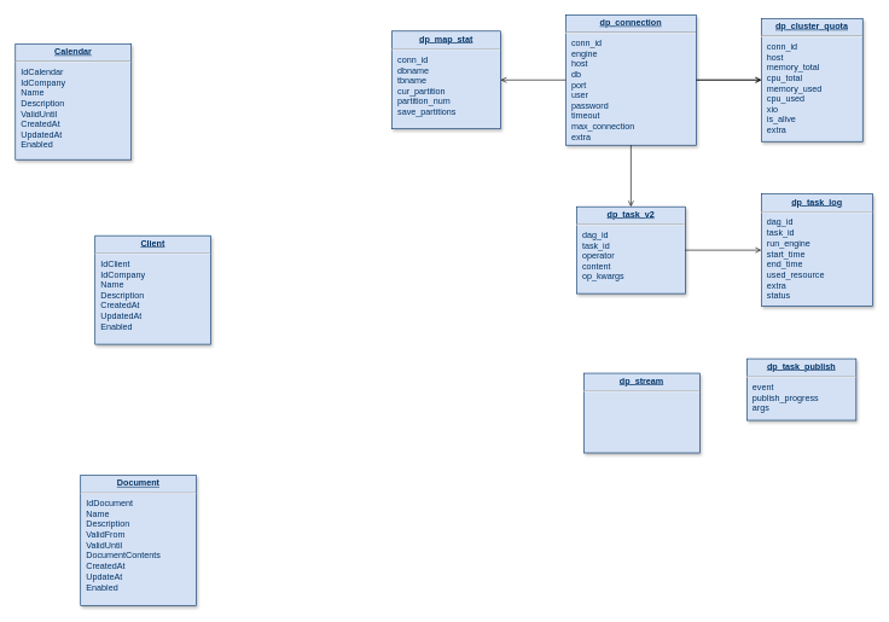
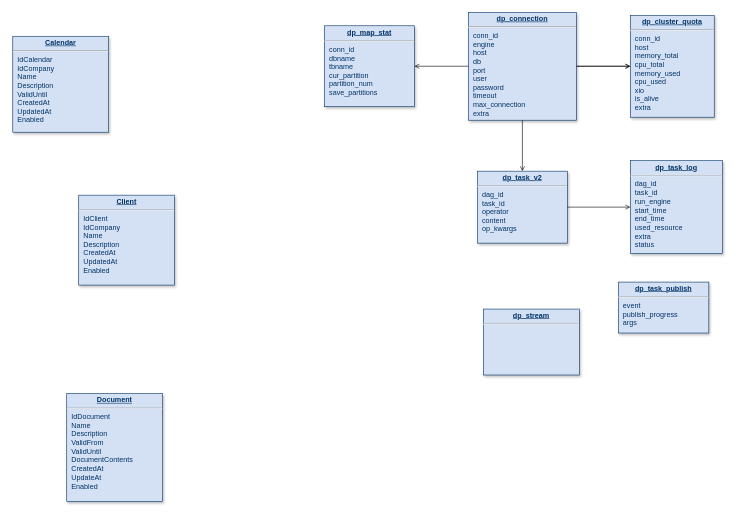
  <mxCell id="0" />
  <mxCell id="1" parent="0" />
  <mxCell id="2" value="&lt;p style=&quot;margin: 0px; margin-top: 4px; text-align: center; text-decoration: underline;&quot;&gt;&lt;strong&gt;Calendar&lt;/strong&gt;&lt;/p&gt;&lt;hr /&gt;&lt;p style=&quot;margin: 0px; margin-left: 8px;&quot;&gt;IdCalendar&lt;/p&gt;&lt;p style=&quot;margin: 0px; margin-left: 8px;&quot;&gt;IdCompany&lt;/p&gt;&lt;p style=&quot;margin: 0px; margin-left: 8px;&quot;&gt;Name&lt;/p&gt;&lt;p style=&quot;margin: 0px; margin-left: 8px;&quot;&gt;Description&lt;/p&gt;&lt;p style=&quot;margin: 0px; margin-left: 8px;&quot;&gt;ValidUntil&lt;/p&gt;&lt;p style=&quot;margin: 0px; margin-left: 8px;&quot;&gt;CreatedAt&lt;/p&gt;&lt;p style=&quot;margin: 0px; margin-left: 8px;&quot;&gt;UpdatedAt&lt;/p&gt;&lt;p style=&quot;margin: 0px; margin-left: 8px;&quot;&gt;Enabled&lt;/p&gt;" style="verticalAlign=top;align=left;overflow=fill;fontSize=12;fontFamily=Helvetica;html=1;strokeColor=#003366;shadow=1;fillColor=#D4E1F5;fontColor=#003366" parent="1" vertex="1"><mxGeometry x="20" y="60" width="160" height="160" as="geometry" /></mxCell>
  <mxCell id="3" value="" style="edgeStyle=none;rounded=1;orthogonalLoop=1;jettySize=auto;html=1;endArrow=open;endFill=0;" edge="1" parent="1" source="4" target="8"><mxGeometry relative="1" as="geometry" /></mxCell>
  <mxCell id="4" value="&lt;p style=&quot;margin: 0px ; margin-top: 4px ; text-align: center ; text-decoration: underline&quot;&gt;&lt;b&gt;dp_connection&lt;/b&gt;&lt;/p&gt;&lt;hr&gt;&lt;p style=&quot;margin: 0px ; margin-left: 8px&quot;&gt;conn_id&lt;br&gt;&lt;/p&gt;&lt;p style=&quot;margin: 0px ; margin-left: 8px&quot;&gt;engine&lt;/p&gt;&lt;p style=&quot;margin: 0px ; margin-left: 8px&quot;&gt;host&lt;br&gt;&lt;/p&gt;&lt;p style=&quot;margin: 0px ; margin-left: 8px&quot;&gt;db&lt;/p&gt;&lt;p style=&quot;margin: 0px ; margin-left: 8px&quot;&gt;port&lt;/p&gt;&lt;p style=&quot;margin: 0px ; margin-left: 8px&quot;&gt;user&lt;br&gt;&lt;/p&gt;&lt;p style=&quot;margin: 0px ; margin-left: 8px&quot;&gt;password&lt;br&gt;&lt;/p&gt;&lt;p style=&quot;margin: 0px ; margin-left: 8px&quot;&gt;timeout&lt;/p&gt;&lt;p style=&quot;margin: 0px ; margin-left: 8px&quot;&gt;max_connection&lt;br&gt;&lt;/p&gt;&lt;p style=&quot;margin: 0px ; margin-left: 8px&quot;&gt;extra&lt;br&gt;&lt;/p&gt;&lt;p style=&quot;margin: 0px ; margin-left: 8px&quot;&gt;&lt;br&gt;&lt;/p&gt;&lt;p style=&quot;margin: 0px ; margin-left: 8px&quot;&gt;&lt;br&gt;&lt;/p&gt;&lt;p style=&quot;margin: 0px ; margin-left: 8px&quot;&gt;&lt;br&gt;&lt;/p&gt;&lt;p style=&quot;margin: 0px ; margin-left: 8px&quot;&gt;&lt;br&gt;&lt;/p&gt;&lt;p style=&quot;margin: 0px ; margin-left: 8px&quot;&gt;&lt;br&gt;&lt;/p&gt;" style="verticalAlign=top;align=left;overflow=fill;fontSize=12;fontFamily=Helvetica;html=1;strokeColor=#003366;shadow=1;fillColor=#D4E1F5;fontColor=#003366" parent="1" vertex="1"><mxGeometry x="780" y="20" width="180" height="180" as="geometry" /></mxCell>
  <mxCell id="5" value="&lt;p style=&quot;margin: 0px; margin-top: 4px; text-align: center; text-decoration: underline;&quot;&gt;&lt;strong&gt;Client&lt;/strong&gt;&lt;/p&gt;&lt;hr /&gt;&lt;p style=&quot;margin: 0px; margin-left: 8px;&quot;&gt;IdClient&lt;/p&gt;&lt;p style=&quot;margin: 0px; margin-left: 8px;&quot;&gt;IdCompany&lt;/p&gt;&lt;p style=&quot;margin: 0px; margin-left: 8px;&quot;&gt;Name&lt;/p&gt;&lt;p style=&quot;margin: 0px; margin-left: 8px;&quot;&gt;Description&lt;/p&gt;&lt;p style=&quot;margin: 0px; margin-left: 8px;&quot;&gt;CreatedAt&lt;/p&gt;&lt;p style=&quot;margin: 0px; margin-left: 8px;&quot;&gt;UpdatedAt&lt;/p&gt;&lt;p style=&quot;margin: 0px; margin-left: 8px;&quot;&gt;Enabled&lt;/p&gt;" style="verticalAlign=top;align=left;overflow=fill;fontSize=12;fontFamily=Helvetica;html=1;strokeColor=#003366;shadow=1;fillColor=#D4E1F5;fontColor=#003366" parent="1" vertex="1"><mxGeometry x="130" y="325" width="160" height="150" as="geometry" /></mxCell>
  <mxCell id="6" value="&lt;p style=&quot;margin: 0px; margin-top: 4px; text-align: center; text-decoration: underline;&quot;&gt;&lt;strong&gt;Document&lt;/strong&gt;&lt;/p&gt;&lt;hr /&gt;&lt;p style=&quot;margin: 0px; margin-left: 8px;&quot;&gt;IdDocument&lt;/p&gt;&lt;p style=&quot;margin: 0px; margin-left: 8px;&quot;&gt;Name&lt;/p&gt;&lt;p style=&quot;margin: 0px; margin-left: 8px;&quot;&gt;Description&lt;/p&gt;&lt;p style=&quot;margin: 0px; margin-left: 8px;&quot;&gt;ValidFrom&lt;/p&gt;&lt;p style=&quot;margin: 0px; margin-left: 8px;&quot;&gt;ValidUntil&lt;/p&gt;&lt;p style=&quot;margin: 0px; margin-left: 8px;&quot;&gt;DocumentContents&lt;/p&gt;&lt;p style=&quot;margin: 0px; margin-left: 8px;&quot;&gt;CreatedAt&lt;/p&gt;&lt;p style=&quot;margin: 0px; margin-left: 8px;&quot;&gt;UpdateAt&lt;/p&gt;&lt;p style=&quot;margin: 0px; margin-left: 8px;&quot;&gt;Enabled&lt;/p&gt;" style="verticalAlign=top;align=left;overflow=fill;fontSize=12;fontFamily=Helvetica;html=1;strokeColor=#003366;shadow=1;fillColor=#D4E1F5;fontColor=#003366" parent="1" vertex="1"><mxGeometry x="110" y="656.16" width="160" height="180" as="geometry" /></mxCell>
  <mxCell id="7" value="&lt;p style=&quot;margin: 0px ; margin-top: 4px ; text-align: center ; text-decoration: underline&quot;&gt;&lt;b&gt;dp_task_log&lt;/b&gt;&lt;/p&gt;&lt;hr&gt;&lt;p style=&quot;margin: 0px ; margin-left: 8px&quot;&gt;dag_id&lt;/p&gt;&lt;p style=&quot;margin: 0px ; margin-left: 8px&quot;&gt;task_id&lt;/p&gt;&lt;p style=&quot;margin: 0px ; margin-left: 8px&quot;&gt;run_engine&lt;br&gt;&lt;/p&gt;&lt;p style=&quot;margin: 0px ; margin-left: 8px&quot;&gt;start_time&lt;/p&gt;&lt;p style=&quot;margin: 0px ; margin-left: 8px&quot;&gt;end_time&lt;/p&gt;&lt;p style=&quot;margin: 0px ; margin-left: 8px&quot;&gt;used_resource&lt;/p&gt;&lt;p style=&quot;margin: 0px ; margin-left: 8px&quot;&gt;extra&lt;/p&gt;&lt;p style=&quot;margin: 0px ; margin-left: 8px&quot;&gt;status&lt;/p&gt;&lt;p style=&quot;margin: 0px ; margin-left: 8px&quot;&gt;&lt;br&gt;&lt;/p&gt;" style="verticalAlign=top;align=left;overflow=fill;fontSize=12;fontFamily=Helvetica;html=1;strokeColor=#003366;shadow=1;fillColor=#D4E1F5;fontColor=#003366" vertex="1" parent="1"><mxGeometry x="1050" y="267.5" width="154" height="155" as="geometry" /></mxCell>
  <mxCell id="8" value="&lt;p style=&quot;margin: 0px ; margin-top: 4px ; text-align: center ; text-decoration: underline&quot;&gt;&lt;b&gt;dp_cluster_quota&lt;/b&gt;&lt;/p&gt;&lt;hr&gt;&lt;p style=&quot;margin: 0px ; margin-left: 8px&quot;&gt;conn_id&lt;/p&gt;&lt;p style=&quot;margin: 0px ; margin-left: 8px&quot;&gt;host&lt;/p&gt;&lt;p style=&quot;margin: 0px ; margin-left: 8px&quot;&gt;memory_total&lt;/p&gt;&lt;p style=&quot;margin: 0px ; margin-left: 8px&quot;&gt;cpu_total&lt;/p&gt;&lt;p style=&quot;margin: 0px ; margin-left: 8px&quot;&gt;memory_used&lt;/p&gt;&lt;p style=&quot;margin: 0px ; margin-left: 8px&quot;&gt;cpu_used&lt;/p&gt;&lt;p style=&quot;margin: 0px ; margin-left: 8px&quot;&gt;xio&lt;/p&gt;&lt;p style=&quot;margin: 0px ; margin-left: 8px&quot;&gt;is_alive&lt;/p&gt;&lt;p style=&quot;margin: 0px ; margin-left: 8px&quot;&gt;extra&lt;/p&gt;&lt;p style=&quot;margin: 0px ; margin-left: 8px&quot;&gt;&lt;br&gt;&lt;/p&gt;&lt;p style=&quot;margin: 0px ; margin-left: 8px&quot;&gt;&lt;br&gt;&lt;/p&gt;&lt;p style=&quot;margin: 0px ; margin-left: 8px&quot;&gt;&lt;br&gt;&lt;/p&gt;&lt;p style=&quot;margin: 0px ; margin-left: 8px&quot;&gt;&lt;br&gt;&lt;/p&gt;&lt;p style=&quot;margin: 0px ; margin-left: 8px&quot;&gt;&lt;br&gt;&lt;/p&gt;&lt;p style=&quot;margin: 0px ; margin-left: 8px&quot;&gt;&lt;br&gt;&lt;/p&gt;" style="verticalAlign=top;align=left;overflow=fill;fontSize=12;fontFamily=Helvetica;html=1;strokeColor=#003366;shadow=1;fillColor=#D4E1F5;fontColor=#003366" vertex="1" parent="1"><mxGeometry x="1050" y="25" width="140" height="170" as="geometry" /></mxCell>
  <mxCell id="9" value="" style="endArrow=open;html=1;rounded=1;endFill=0;" edge="1" parent="1" source="4" target="8"><mxGeometry width="50" height="50" relative="1" as="geometry"><mxPoint x="950" y="360" as="sourcePoint" /><mxPoint x="1080" y="205" as="targetPoint" /></mxGeometry></mxCell>
- <mxCell id="10" value="&lt;p style=&quot;margin: 0px ; margin-top: 4px ; text-align: center ; text-decoration: underline&quot;&gt;&lt;b&gt;dp_task_publish&lt;/b&gt;&lt;/p&gt;&lt;hr&gt;&lt;p style=&quot;margin: 0px ; margin-left: 8px&quot;&gt;event&lt;/p&gt;&lt;p style=&quot;margin: 0px ; margin-left: 8px&quot;&gt;publish_progress&lt;/p&gt;&lt;p style=&quot;margin: 0px ; margin-left: 8px&quot;&gt;args&lt;/p&gt;&lt;p style=&quot;margin: 0px ; margin-left: 8px&quot;&gt;&lt;br&gt;&lt;/p&gt;" style="verticalAlign=top;align=left;overflow=fill;fontSize=12;fontFamily=Helvetica;html=1;strokeColor=#003366;shadow=1;fillColor=#D4E1F5;fontColor=#003366" vertex="1" parent="1"><mxGeometry x="1030" y="495" width="151" height="85" as="geometry" /></mxCell>
+ <mxCell id="10" value="&lt;p style=&quot;margin: 0px ; margin-top: 4px ; text-align: center ; text-decoration: underline&quot;&gt;&lt;b&gt;dp_task_publish&lt;/b&gt;&lt;/p&gt;&lt;hr&gt;&lt;p style=&quot;margin: 0px ; margin-left: 8px&quot;&gt;event&lt;/p&gt;&lt;p style=&quot;margin: 0px ; margin-left: 8px&quot;&gt;publish_progress&lt;/p&gt;&lt;p style=&quot;margin: 0px ; margin-left: 8px&quot;&gt;args&lt;/p&gt;&lt;p style=&quot;margin: 0px ; margin-left: 8px&quot;&gt;&lt;br&gt;&lt;/p&gt;" style="verticalAlign=top;align=left;overflow=fill;fontSize=12;fontFamily=Helvetica;html=1;strokeColor=#003366;shadow=1;fillColor=#D4E1F5;fontColor=#003366" vertex="1" parent="1"><mxGeometry x="1030" y="470" width="151" height="85" as="geometry" /></mxCell>
  <mxCell id="11" value="&lt;p style=&quot;margin: 0px ; margin-top: 4px ; text-align: center ; text-decoration: underline&quot;&gt;&lt;b&gt;dp_task_v2&lt;/b&gt;&lt;/p&gt;&lt;hr&gt;&lt;p style=&quot;margin: 0px ; margin-left: 8px&quot;&gt;&lt;span&gt;dag_id&lt;/span&gt;&lt;br&gt;&lt;/p&gt;&lt;p style=&quot;margin: 0px ; margin-left: 8px&quot;&gt;task_id&lt;/p&gt;&lt;p style=&quot;margin: 0px ; margin-left: 8px&quot;&gt;&lt;span&gt;operator&lt;/span&gt;&lt;/p&gt;&lt;p style=&quot;margin: 0px ; margin-left: 8px&quot;&gt;content&lt;br&gt;&lt;/p&gt;&lt;p style=&quot;margin: 0px ; margin-left: 8px&quot;&gt;op_kwargs&lt;/p&gt;" style="verticalAlign=top;align=left;overflow=fill;fontSize=12;fontFamily=Helvetica;html=1;strokeColor=#003366;shadow=1;fillColor=#D4E1F5;fontColor=#003366" vertex="1" parent="1"><mxGeometry x="795" y="285" width="150" height="120" as="geometry" /></mxCell>
  <mxCell id="12" value="&lt;p style=&quot;margin: 0px ; margin-top: 4px ; text-align: center ; text-decoration: underline&quot;&gt;&lt;b&gt;dp_map_stat&lt;/b&gt;&lt;/p&gt;&lt;hr&gt;&lt;p style=&quot;margin: 0px ; margin-left: 8px&quot;&gt;conn_id&lt;/p&gt;&lt;p style=&quot;margin: 0px ; margin-left: 8px&quot;&gt;dbname&lt;br&gt;&lt;/p&gt;&lt;p style=&quot;margin: 0px ; margin-left: 8px&quot;&gt;tbname&lt;br&gt;&lt;/p&gt;&lt;p style=&quot;margin: 0px ; margin-left: 8px&quot;&gt;cur_partition&lt;br&gt;&lt;/p&gt;&lt;p style=&quot;margin: 0px ; margin-left: 8px&quot;&gt;partition_num&lt;/p&gt;&lt;p style=&quot;margin: 0px ; margin-left: 8px&quot;&gt;&lt;span&gt;save_partitions&lt;/span&gt;&lt;br&gt;&lt;/p&gt;&lt;p style=&quot;margin: 0px ; margin-left: 8px&quot;&gt;&lt;br&gt;&lt;/p&gt;" style="verticalAlign=top;align=left;overflow=fill;fontSize=12;fontFamily=Helvetica;html=1;strokeColor=#003366;shadow=1;fillColor=#D4E1F5;fontColor=#003366" vertex="1" parent="1"><mxGeometry x="540" y="42.5" width="150" height="135" as="geometry" /></mxCell>
  <mxCell id="13" value="" style="edgeStyle=none;rounded=1;orthogonalLoop=1;jettySize=auto;html=1;endArrow=open;endFill=0;entryX=1;entryY=0.5;entryDx=0;entryDy=0;" edge="1" parent="1" source="4" target="12"><mxGeometry relative="1" as="geometry"><mxPoint x="760" y="95" as="sourcePoint" /><mxPoint x="780" y="245" as="targetPoint" /></mxGeometry></mxCell>
  <mxCell id="14" value="" style="endArrow=open;html=1;rounded=1;endFill=0;entryX=0.5;entryY=0;entryDx=0;entryDy=0;exitX=0.5;exitY=1;exitDx=0;exitDy=0;" edge="1" parent="1" source="4" target="11"><mxGeometry width="50" height="50" relative="1" as="geometry"><mxPoint x="806" y="246.8" as="sourcePoint" /><mxPoint x="896" y="245" as="targetPoint" /></mxGeometry></mxCell>
  <mxCell id="15" value="" style="endArrow=open;html=1;rounded=1;endFill=0;exitX=1;exitY=0.5;exitDx=0;exitDy=0;" edge="1" parent="1" source="11" target="7"><mxGeometry width="50" height="50" relative="1" as="geometry"><mxPoint x="880" y="210" as="sourcePoint" /><mxPoint x="880" y="295" as="targetPoint" /></mxGeometry></mxCell>
  <mxCell id="16" value="&lt;p style=&quot;margin: 0px ; margin-top: 4px ; text-align: center ; text-decoration: underline&quot;&gt;&lt;b&gt;dp_stream&lt;/b&gt;&lt;/p&gt;&lt;hr&gt;&lt;p style=&quot;margin: 0px ; margin-left: 8px&quot;&gt;&lt;br&gt;&lt;/p&gt;" style="verticalAlign=top;align=left;overflow=fill;fontSize=12;fontFamily=Helvetica;html=1;strokeColor=#003366;shadow=1;fillColor=#D4E1F5;fontColor=#003366" vertex="1" parent="1"><mxGeometry x="805" y="515" width="160" height="110" as="geometry" /></mxCell>
